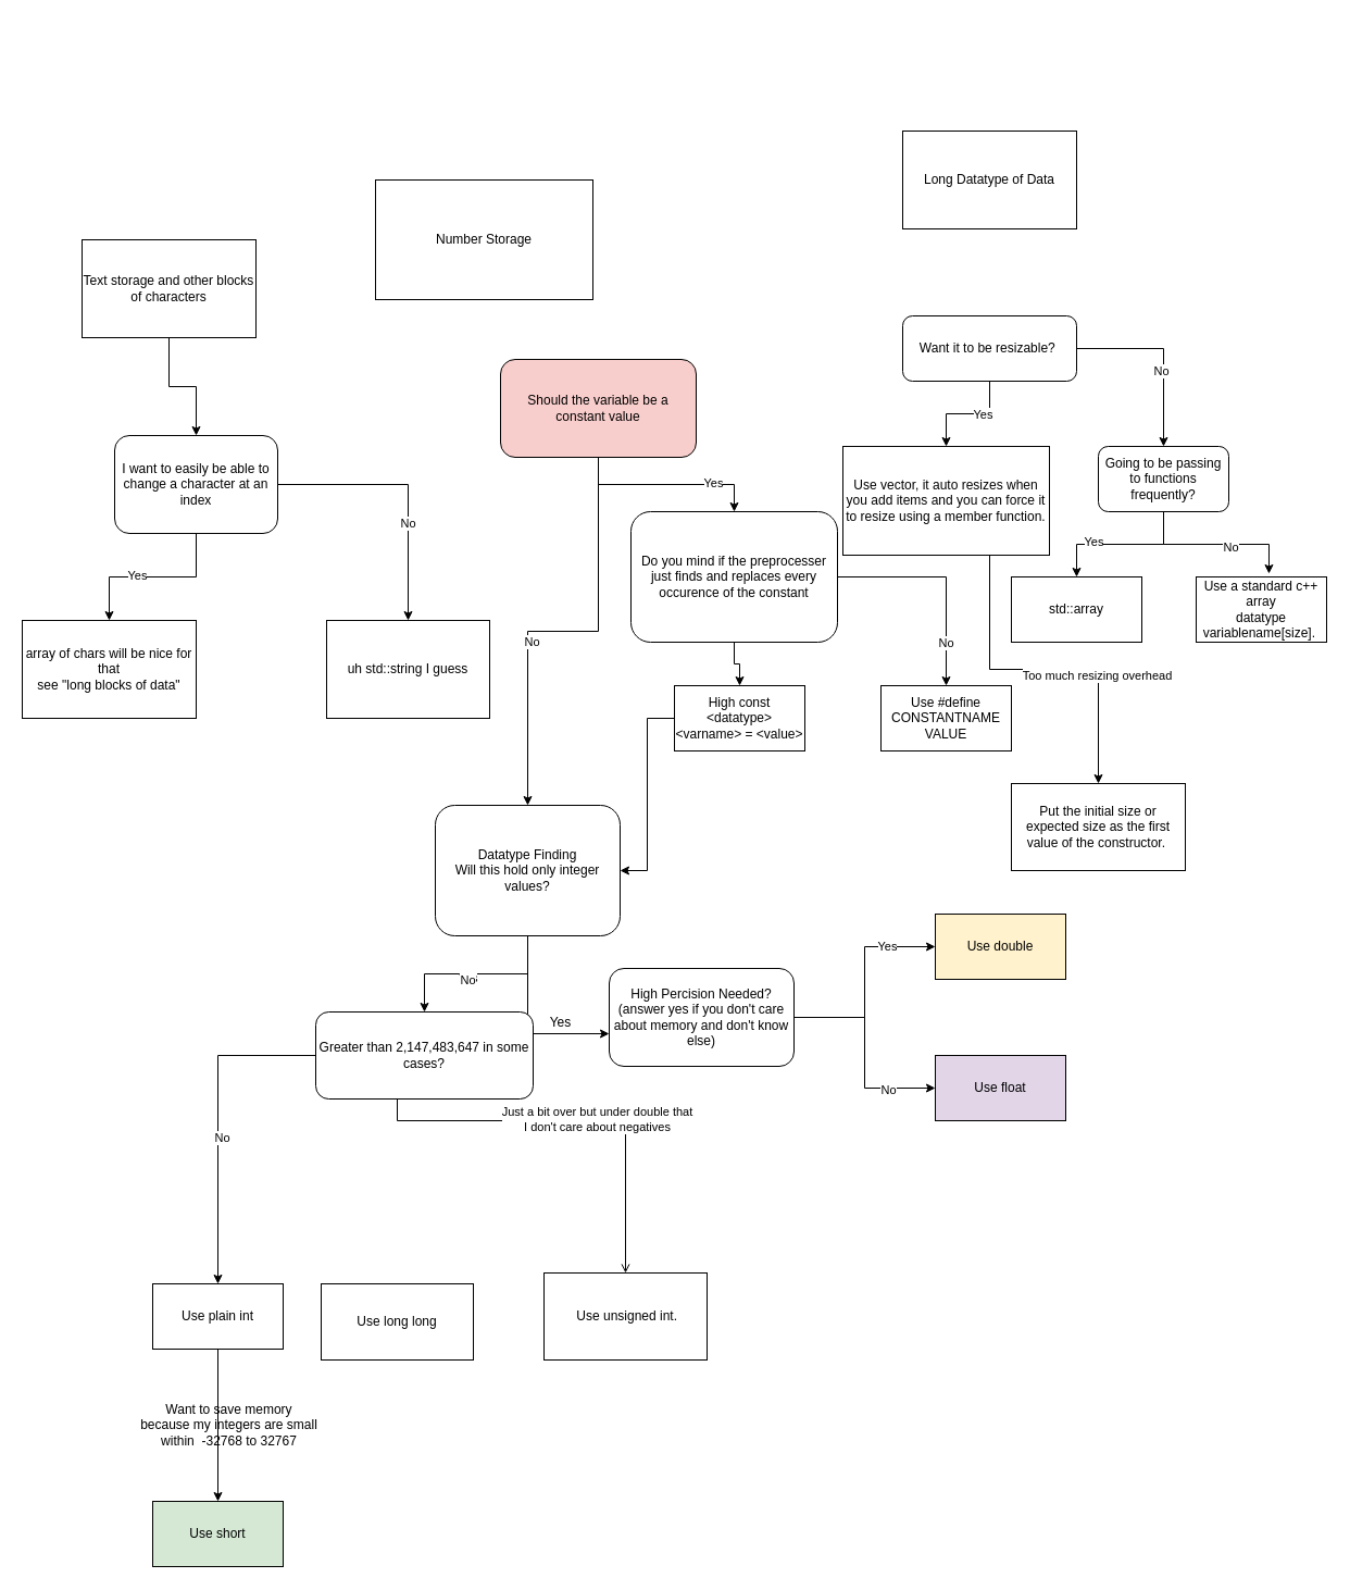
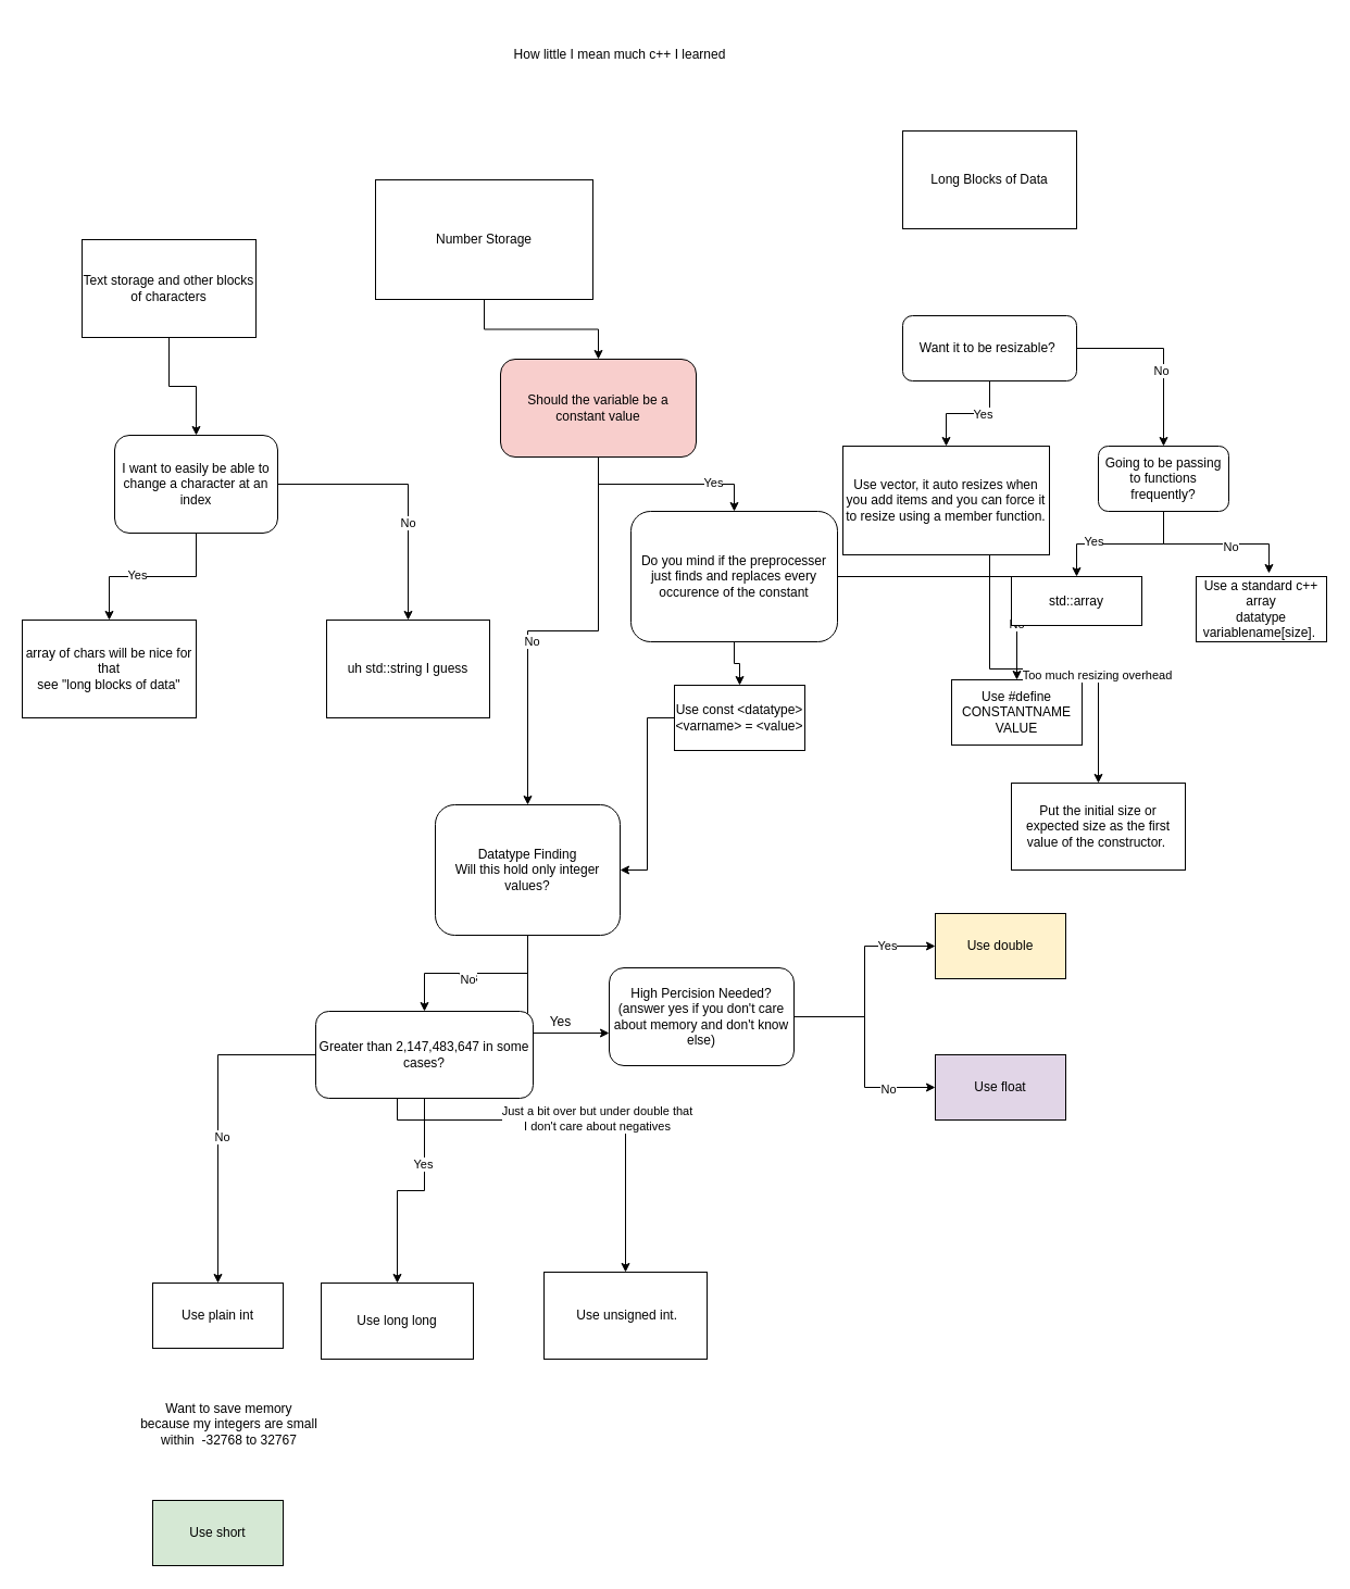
  <mxCell id="0" />
  <mxCell id="1" parent="0" />
+ <mxCell id="2" style="edgeStyle=orthogonalEdgeStyle;rounded=0;orthogonalLoop=1;jettySize=auto;html=1;" edge="1" parent="1" source="3" target="8"><mxGeometry relative="1" as="geometry" /></mxCell>
  <mxCell id="3" value="Number Storage" style="rounded=0;whiteSpace=wrap;html=1;" vertex="1" parent="1"><mxGeometry x="345" y="165" width="200" height="110" as="geometry" /></mxCell>
  <mxCell id="4" style="edgeStyle=orthogonalEdgeStyle;rounded=0;orthogonalLoop=1;jettySize=auto;html=1;" edge="1" parent="1" source="8" target="12"><mxGeometry relative="1" as="geometry" /></mxCell>
  <mxCell id="5" value="Yes" style="edgeLabel;html=1;align=center;verticalAlign=middle;resizable=0;points=[];" vertex="1" connectable="0" parent="4"><mxGeometry x="0.491" y="2" relative="1" as="geometry"><mxPoint as="offset" /></mxGeometry></mxCell>
  <mxCell id="6" style="edgeStyle=orthogonalEdgeStyle;rounded=0;orthogonalLoop=1;jettySize=auto;html=1;" edge="1" parent="1" source="8" target="17"><mxGeometry relative="1" as="geometry" /></mxCell>
  <mxCell id="7" value="No" style="edgeLabel;html=1;align=center;verticalAlign=middle;resizable=0;points=[];" vertex="1" connectable="0" parent="6"><mxGeometry x="0.213" y="3" relative="1" as="geometry"><mxPoint as="offset" /></mxGeometry></mxCell>
  <mxCell id="8" value="Should the variable be a constant value" style="rounded=1;whiteSpace=wrap;html=1;fillColor=#f8cecc;" vertex="1" parent="1"><mxGeometry x="460" y="330" width="180" height="90" as="geometry" /></mxCell>
  <mxCell id="9" style="edgeStyle=orthogonalEdgeStyle;rounded=0;orthogonalLoop=1;jettySize=auto;html=1;" edge="1" parent="1" source="12" target="18"><mxGeometry relative="1" as="geometry" /></mxCell>
  <mxCell id="10" value="No" style="edgeLabel;html=1;align=center;verticalAlign=middle;resizable=0;points=[];" vertex="1" connectable="0" parent="9"><mxGeometry x="0.6" y="-1" relative="1" as="geometry"><mxPoint as="offset" /></mxGeometry></mxCell>
  <mxCell id="11" style="edgeStyle=orthogonalEdgeStyle;rounded=0;orthogonalLoop=1;jettySize=auto;html=1;" edge="1" parent="1" source="12" target="20"><mxGeometry relative="1" as="geometry" /></mxCell>
  <mxCell id="12" value="Do you mind if the preprocesser just finds and replaces every occurence of the constant" style="rounded=1;whiteSpace=wrap;html=1;" vertex="1" parent="1"><mxGeometry x="580" y="470" width="190" height="120" as="geometry" /></mxCell>
  <mxCell id="13" style="edgeStyle=orthogonalEdgeStyle;rounded=0;orthogonalLoop=1;jettySize=auto;html=1;" edge="1" parent="1" source="17" target="32"><mxGeometry relative="1" as="geometry" /></mxCell>
  <mxCell id="14" value="Yes" style="edgeLabel;html=1;align=center;verticalAlign=middle;resizable=0;points=[];" vertex="1" connectable="0" parent="13"><mxGeometry x="0.105" y="3" relative="1" as="geometry"><mxPoint as="offset" /></mxGeometry></mxCell>
  <mxCell id="15" value="No" style="edgeLabel;html=1;align=center;verticalAlign=middle;resizable=0;points=[];" vertex="1" connectable="0" parent="13"><mxGeometry x="0.105" y="5" relative="1" as="geometry"><mxPoint as="offset" /></mxGeometry></mxCell>
  <mxCell id="16" style="edgeStyle=orthogonalEdgeStyle;rounded=0;orthogonalLoop=1;jettySize=auto;html=1;entryX=0;entryY=0.667;entryDx=0;entryDy=0;entryPerimeter=0;" edge="1" parent="1" source="17" target="25"><mxGeometry relative="1" as="geometry" /></mxCell>
  <mxCell id="17" value="Datatype Finding&lt;br&gt;Will this hold only integer values?" style="rounded=1;whiteSpace=wrap;html=1;" vertex="1" parent="1"><mxGeometry x="400" y="740" width="170" height="120" as="geometry" /></mxCell>
- <mxCell id="18" value="Use #define CONSTANTNAME VALUE" style="rounded=0;whiteSpace=wrap;html=1;" vertex="1" parent="1"><mxGeometry x="810" y="630" width="120" height="60" as="geometry" /></mxCell>
+ <mxCell id="18" value="Use #define CONSTANTNAME VALUE" style="rounded=0;whiteSpace=wrap;html=1;" vertex="1" parent="1"><mxGeometry x="875" y="625" width="120" height="60" as="geometry" /></mxCell>
  <mxCell id="19" style="edgeStyle=orthogonalEdgeStyle;rounded=0;orthogonalLoop=1;jettySize=auto;html=1;entryX=1;entryY=0.5;entryDx=0;entryDy=0;" edge="1" parent="1" source="20" target="17"><mxGeometry relative="1" as="geometry" /></mxCell>
- <mxCell id="20" value="High const &amp;lt;datatype&amp;gt; &amp;lt;varname&amp;gt; = &amp;lt;value&amp;gt;" style="rounded=0;whiteSpace=wrap;html=1;" vertex="1" parent="1"><mxGeometry x="620" y="630" width="120" height="60" as="geometry" /></mxCell>
+ <mxCell id="20" value="Use const &amp;lt;datatype&amp;gt; &amp;lt;varname&amp;gt; = &amp;lt;value&amp;gt;" style="rounded=0;whiteSpace=wrap;html=1;" vertex="1" parent="1"><mxGeometry x="620" y="630" width="120" height="60" as="geometry" /></mxCell>
  <mxCell id="21" style="edgeStyle=orthogonalEdgeStyle;rounded=0;orthogonalLoop=1;jettySize=auto;html=1;" edge="1" parent="1" source="25" target="38"><mxGeometry relative="1" as="geometry" /></mxCell>
  <mxCell id="22" value="Yes" style="edgeLabel;html=1;align=center;verticalAlign=middle;resizable=0;points=[];" vertex="1" connectable="0" parent="21"><mxGeometry x="0.538" y="1" relative="1" as="geometry"><mxPoint as="offset" /></mxGeometry></mxCell>
  <mxCell id="23" style="edgeStyle=orthogonalEdgeStyle;rounded=0;orthogonalLoop=1;jettySize=auto;html=1;" edge="1" parent="1" source="25" target="39"><mxGeometry relative="1" as="geometry" /></mxCell>
  <mxCell id="24" value="No" style="edgeLabel;html=1;align=center;verticalAlign=middle;resizable=0;points=[];" vertex="1" connectable="0" parent="23"><mxGeometry x="0.549" y="-1" relative="1" as="geometry"><mxPoint as="offset" /></mxGeometry></mxCell>
  <mxCell id="25" value="High Percision Needed? (answer yes if you don't care about memory and don't know else)" style="rounded=1;whiteSpace=wrap;html=1;" vertex="1" parent="1"><mxGeometry x="560" y="890" width="170" height="90" as="geometry" /></mxCell>
- <mxCell id="26" style="edgeStyle=orthogonalEdgeStyle;rounded=0;orthogonalLoop=1;jettySize=auto;html=1;entryX=0.5;entryY=0;entryDx=0;entryDy=0;endArrow=open;" edge="1" parent="1" source="32" target="34"><mxGeometry relative="1" as="geometry"><Array as="points"><mxPoint x="365" y="1030" /><mxPoint x="575" y="1030" /></Array></mxGeometry></mxCell>
+ <mxCell id="26" style="edgeStyle=orthogonalEdgeStyle;rounded=0;orthogonalLoop=1;jettySize=auto;html=1;entryX=0.5;entryY=0;entryDx=0;entryDy=0;" edge="1" parent="1" source="32" target="34"><mxGeometry relative="1" as="geometry"><Array as="points"><mxPoint x="365" y="1030" /><mxPoint x="575" y="1030" /></Array></mxGeometry></mxCell>
  <mxCell id="27" value="Just a bit over but under double that&lt;br&gt;I don't care about negatives" style="edgeLabel;html=1;align=center;verticalAlign=middle;resizable=0;points=[];" vertex="1" connectable="0" parent="26"><mxGeometry x="0.096" y="2" relative="1" as="geometry"><mxPoint as="offset" /></mxGeometry></mxCell>
+ <mxCell id="28" style="edgeStyle=orthogonalEdgeStyle;rounded=0;orthogonalLoop=1;jettySize=auto;html=1;" edge="1" parent="1" source="32" target="35"><mxGeometry relative="1" as="geometry" /></mxCell>
+ <mxCell id="29" value="Yes" style="edgeLabel;html=1;align=center;verticalAlign=middle;resizable=0;points=[];" vertex="1" connectable="0" parent="28"><mxGeometry x="-0.388" y="-2" relative="1" as="geometry"><mxPoint as="offset" /></mxGeometry></mxCell>
  <mxCell id="30" style="edgeStyle=orthogonalEdgeStyle;rounded=0;orthogonalLoop=1;jettySize=auto;html=1;" edge="1" parent="1" source="32" target="37"><mxGeometry relative="1" as="geometry" /></mxCell>
  <mxCell id="31" value="No" style="edgeLabel;html=1;align=center;verticalAlign=middle;resizable=0;points=[];" vertex="1" connectable="0" parent="30"><mxGeometry x="0.1" y="3" relative="1" as="geometry"><mxPoint as="offset" /></mxGeometry></mxCell>
  <mxCell id="32" value="Greater than&amp;nbsp;2,147,483,647 in some cases?" style="rounded=1;whiteSpace=wrap;html=1;" vertex="1" parent="1"><mxGeometry x="290" y="930" width="200" height="80" as="geometry" /></mxCell>
  <mxCell id="33" value="Yes" style="text;html=1;align=center;verticalAlign=middle;resizable=0;points=[];autosize=1;strokeColor=none;" vertex="1" parent="1"><mxGeometry x="500" y="930" width="30" height="20" as="geometry" /></mxCell>
  <mxCell id="34" value="&amp;nbsp;Use unsigned int." style="rounded=0;whiteSpace=wrap;html=1;" vertex="1" parent="1"><mxGeometry x="500" y="1170" width="150" height="80" as="geometry" /></mxCell>
  <mxCell id="35" value="Use long long" style="rounded=0;whiteSpace=wrap;html=1;" vertex="1" parent="1"><mxGeometry x="295" y="1180" width="140" height="70" as="geometry" /></mxCell>
- <mxCell id="36" style="edgeStyle=orthogonalEdgeStyle;rounded=0;orthogonalLoop=1;jettySize=auto;html=1;" edge="1" parent="1" source="37" target="40"><mxGeometry relative="1" as="geometry" /></mxCell>
  <mxCell id="37" value="Use plain int" style="rounded=0;whiteSpace=wrap;html=1;" vertex="1" parent="1"><mxGeometry x="140" y="1180" width="120" height="60" as="geometry" /></mxCell>
  <mxCell id="38" value="Use double" style="rounded=0;whiteSpace=wrap;html=1;fillColor=#fff2cc;" vertex="1" parent="1"><mxGeometry x="860" y="840" width="120" height="60" as="geometry" /></mxCell>
  <mxCell id="39" value="Use float" style="rounded=0;whiteSpace=wrap;html=1;fillColor=#e1d5e7;" vertex="1" parent="1"><mxGeometry x="860" y="970" width="120" height="60" as="geometry" /></mxCell>
  <mxCell id="40" value="Use short" style="rounded=0;whiteSpace=wrap;html=1;fillColor=#d5e8d4;" vertex="1" parent="1"><mxGeometry x="140" y="1380" width="120" height="60" as="geometry" /></mxCell>
  <mxCell id="41" value="Want to save memory&lt;br&gt;because my integers are small&lt;br&gt;within&amp;nbsp;&lt;span&gt; &lt;/span&gt;-32768 to 32767" style="text;html=1;align=center;verticalAlign=middle;resizable=0;points=[];autosize=1;strokeColor=none;" vertex="1" parent="1"><mxGeometry x="110" y="1285" width="200" height="50" as="geometry" /></mxCell>
- <mxCell id="42" value="Long Datatype of Data" style="rounded=0;whiteSpace=wrap;html=1;" vertex="1" parent="1"><mxGeometry x="830" y="120" width="160" height="90" as="geometry" /></mxCell>
+ <mxCell id="42" value="Long Blocks of Data" style="rounded=0;whiteSpace=wrap;html=1;" vertex="1" parent="1"><mxGeometry x="830" y="120" width="160" height="90" as="geometry" /></mxCell>
  <mxCell id="43" style="edgeStyle=orthogonalEdgeStyle;rounded=0;orthogonalLoop=1;jettySize=auto;html=1;" edge="1" parent="1" source="47" target="50"><mxGeometry relative="1" as="geometry" /></mxCell>
  <mxCell id="44" value="Yes" style="edgeLabel;html=1;align=center;verticalAlign=middle;resizable=0;points=[];" vertex="1" connectable="0" parent="43"><mxGeometry x="-0.26" relative="1" as="geometry"><mxPoint as="offset" /></mxGeometry></mxCell>
  <mxCell id="45" style="edgeStyle=orthogonalEdgeStyle;rounded=0;orthogonalLoop=1;jettySize=auto;html=1;entryX=0.5;entryY=0;entryDx=0;entryDy=0;" edge="1" parent="1" source="47" target="55"><mxGeometry relative="1" as="geometry" /></mxCell>
  <mxCell id="46" value="No" style="edgeLabel;html=1;align=center;verticalAlign=middle;resizable=0;points=[];" vertex="1" connectable="0" parent="45"><mxGeometry x="0.176" y="-3" relative="1" as="geometry"><mxPoint as="offset" /></mxGeometry></mxCell>
  <mxCell id="47" value="Want it to be resizable?&amp;nbsp;" style="rounded=1;whiteSpace=wrap;html=1;" vertex="1" parent="1"><mxGeometry x="830" y="290" width="160" height="60" as="geometry" /></mxCell>
  <mxCell id="48" style="edgeStyle=orthogonalEdgeStyle;rounded=0;orthogonalLoop=1;jettySize=auto;html=1;" edge="1" parent="1" source="50" target="58"><mxGeometry relative="1" as="geometry"><Array as="points"><mxPoint x="910" y="615" /><mxPoint x="1010" y="615" /></Array></mxGeometry></mxCell>
  <mxCell id="49" value="Too much resizing overhead" style="edgeLabel;html=1;align=center;verticalAlign=middle;resizable=0;points=[];" vertex="1" connectable="0" parent="48"><mxGeometry x="0.355" y="-2" relative="1" as="geometry"><mxPoint as="offset" /></mxGeometry></mxCell>
  <mxCell id="50" value="Use vector, it auto resizes when you add items and you can force it to resize using a member function." style="rounded=0;whiteSpace=wrap;html=1;" vertex="1" parent="1"><mxGeometry x="775" y="410" width="190" height="100" as="geometry" /></mxCell>
  <mxCell id="51" style="edgeStyle=orthogonalEdgeStyle;rounded=0;orthogonalLoop=1;jettySize=auto;html=1;entryX=0.5;entryY=0;entryDx=0;entryDy=0;" edge="1" parent="1" source="55" target="56"><mxGeometry relative="1" as="geometry" /></mxCell>
  <mxCell id="52" value="Yes" style="edgeLabel;html=1;align=center;verticalAlign=middle;resizable=0;points=[];" vertex="1" connectable="0" parent="51"><mxGeometry x="0.357" y="-3" relative="1" as="geometry"><mxPoint as="offset" /></mxGeometry></mxCell>
  <mxCell id="53" style="edgeStyle=orthogonalEdgeStyle;rounded=0;orthogonalLoop=1;jettySize=auto;html=1;entryX=0.558;entryY=-0.05;entryDx=0;entryDy=0;entryPerimeter=0;" edge="1" parent="1" source="55" target="57"><mxGeometry relative="1" as="geometry" /></mxCell>
  <mxCell id="54" value="No" style="edgeLabel;html=1;align=center;verticalAlign=middle;resizable=0;points=[];" vertex="1" connectable="0" parent="53"><mxGeometry x="0.178" y="-2" relative="1" as="geometry"><mxPoint as="offset" /></mxGeometry></mxCell>
  <mxCell id="55" value="Going to be passing to functions frequently?" style="rounded=1;whiteSpace=wrap;html=1;" vertex="1" parent="1"><mxGeometry x="1010" y="410" width="120" height="60" as="geometry" /></mxCell>
- <mxCell id="56" value="std::array" style="rounded=0;whiteSpace=wrap;html=1;" vertex="1" parent="1"><mxGeometry x="930" y="530" width="120" height="60" as="geometry" /></mxCell>
+ <mxCell id="56" value="std::array" style="rounded=0;whiteSpace=wrap;html=1;" vertex="1" parent="1"><mxGeometry x="930" y="530" width="120" height="45" as="geometry" /></mxCell>
  <mxCell id="57" value="Use a standard c++ array&lt;br&gt;datatype variablename[size].&amp;nbsp;" style="rounded=0;whiteSpace=wrap;html=1;" vertex="1" parent="1"><mxGeometry x="1100" y="530" width="120" height="60" as="geometry" /></mxCell>
  <mxCell id="58" value="Put the initial size or expected size as the first value of the constructor.&amp;nbsp;" style="rounded=0;whiteSpace=wrap;html=1;" vertex="1" parent="1"><mxGeometry x="930" y="720" width="160" height="80" as="geometry" /></mxCell>
  <mxCell id="59" style="edgeStyle=orthogonalEdgeStyle;rounded=0;orthogonalLoop=1;jettySize=auto;html=1;" edge="1" parent="1" source="60" target="65"><mxGeometry relative="1" as="geometry" /></mxCell>
  <mxCell id="60" value="Text storage and other blocks of characters" style="rounded=0;whiteSpace=wrap;html=1;" vertex="1" parent="1"><mxGeometry x="75" y="220" width="160" height="90" as="geometry" /></mxCell>
  <mxCell id="61" style="edgeStyle=orthogonalEdgeStyle;rounded=0;orthogonalLoop=1;jettySize=auto;html=1;" edge="1" parent="1" source="65" target="66"><mxGeometry relative="1" as="geometry" /></mxCell>
  <mxCell id="62" value="Yes" style="edgeLabel;html=1;align=center;verticalAlign=middle;resizable=0;points=[];" vertex="1" connectable="0" parent="61"><mxGeometry x="0.184" y="-2" relative="1" as="geometry"><mxPoint as="offset" /></mxGeometry></mxCell>
  <mxCell id="63" style="edgeStyle=orthogonalEdgeStyle;rounded=0;orthogonalLoop=1;jettySize=auto;html=1;" edge="1" parent="1" source="65" target="67"><mxGeometry relative="1" as="geometry" /></mxCell>
  <mxCell id="64" value="No" style="edgeLabel;html=1;align=center;verticalAlign=middle;resizable=0;points=[];" vertex="1" connectable="0" parent="63"><mxGeometry x="0.269" y="-1" relative="1" as="geometry"><mxPoint as="offset" /></mxGeometry></mxCell>
  <mxCell id="65" value="I want to easily be able to change a character at an index" style="rounded=1;whiteSpace=wrap;html=1;" vertex="1" parent="1"><mxGeometry x="105" y="400" width="150" height="90" as="geometry" /></mxCell>
  <mxCell id="66" value="array of chars will be nice for that&lt;br&gt;see &quot;long blocks of data&quot;" style="rounded=0;whiteSpace=wrap;html=1;" vertex="1" parent="1"><mxGeometry x="20" y="570" width="160" height="90" as="geometry" /></mxCell>
  <mxCell id="67" value="uh std::string I guess" style="rounded=0;whiteSpace=wrap;html=1;" vertex="1" parent="1"><mxGeometry x="300" y="570" width="150" height="90" as="geometry" /></mxCell>
+ <mxCell id="68" value="How little I mean much c++ I learned" style="text;html=1;strokeColor=none;fillColor=none;align=center;verticalAlign=middle;whiteSpace=wrap;rounded=0;" vertex="1" parent="1"><mxGeometry x="420" y="20" width="300" height="60" as="geometry" /></mxCell>
